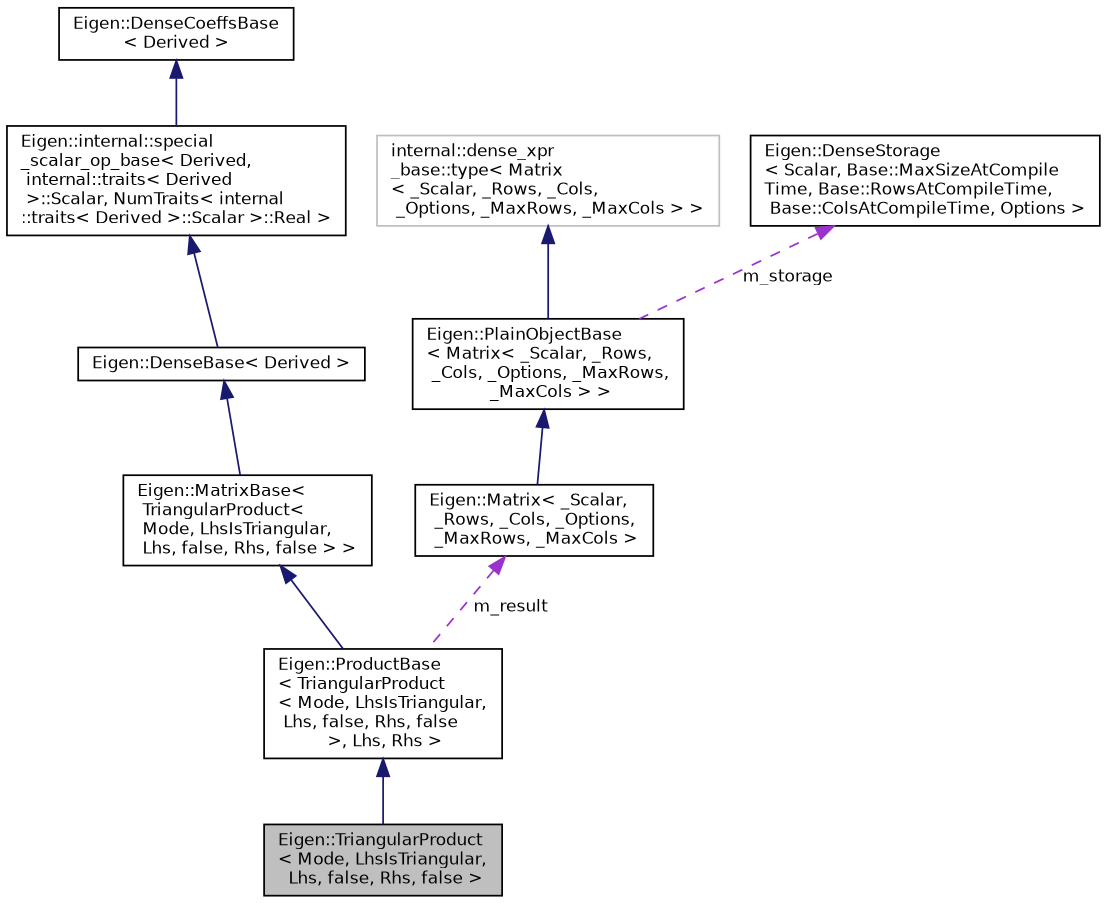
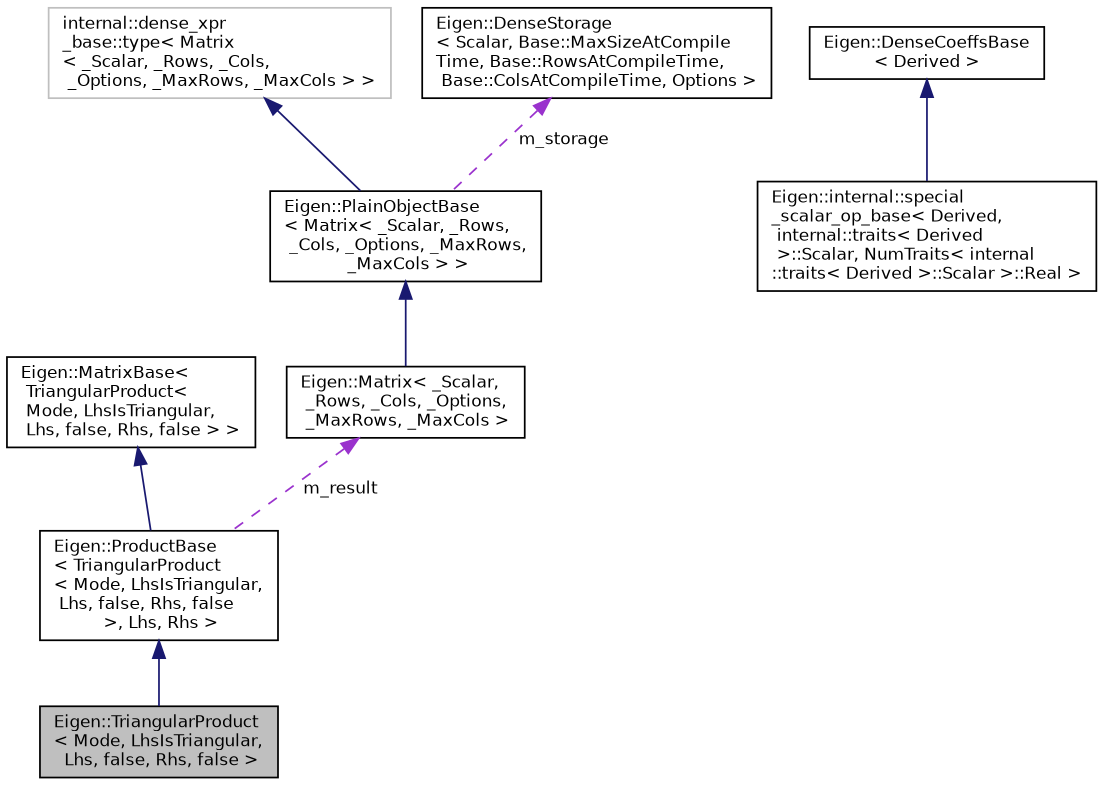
  digraph {
    rankdir=TB
    node [color=black fillcolor=white fontname=Helvetica fontsize=10 shape=record style=filled]
    edge [color=midnightblue dir=back fontname=Helvetica fontsize=10 labelfontname=Helvetica labelfontsize=10 style=solid]
    n1 [fillcolor=grey75 fontcolor=black height=0.2 label="Eigen::TriangularProduct\l\< Mode, LhsIsTriangular,\l Lhs, false, Rhs, false \>" width=0.4]
    n2 [height=0.2 label="Eigen::ProductBase\l\< TriangularProduct\l\< Mode, LhsIsTriangular,\l Lhs, false, Rhs, false\l \>, Lhs, Rhs \>" width=0.4]
    n3 [height=0.2 label="Eigen::MatrixBase\<\l TriangularProduct\<\l Mode, LhsIsTriangular,\l Lhs, false, Rhs, false \> \>" width=0.4]
-   n4 [height=0.2 label="Eigen::DenseBase\< Derived \>" width=0.4]
    n5 [height=0.2 label="Eigen::internal::special\l_scalar_op_base\< Derived,\l internal::traits\< Derived\l \>::Scalar, NumTraits\< internal\l::traits\< Derived \>::Scalar \>::Real \>" width=0.4]
    n6 [height=0.2 label="Eigen::DenseCoeffsBase\l\< Derived \>" width=0.4]
    n7 [height=0.2 label="Eigen::Matrix\< _Scalar,\l _Rows, _Cols, _Options,\l _MaxRows, _MaxCols \>" width=0.4]
    n8 [height=0.2 label="Eigen::PlainObjectBase\l\< Matrix\< _Scalar, _Rows,\l _Cols, _Options, _MaxRows,\l _MaxCols \> \>" width=0.4]
    n9 [color=grey75 height=0.2 label="internal::dense_xpr\l_base::type\< Matrix\l\< _Scalar, _Rows, _Cols,\l _Options, _MaxRows, _MaxCols \> \>" width=0.4]
    n10 [height=0.2 label="Eigen::DenseStorage\l\< Scalar, Base::MaxSizeAtCompile\lTime, Base::RowsAtCompileTime,\l Base::ColsAtCompileTime, Options \>" width=0.4]
    n2 -> n1
    n3 -> n2
-   n4 -> n3
-   n5 -> n4
    n6 -> n5
    n7 -> n2 [color=darkorchid3 label=" m_result" style=dashed]
    n8 -> n7
    n9 -> n8
    n10 -> n8 [color=darkorchid3 label=" m_storage" style=dashed]
  }
